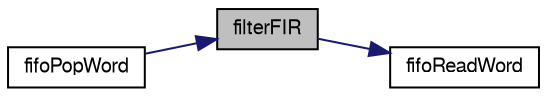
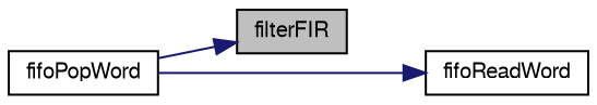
  digraph {
    rankdir=LR
    node [color=black fillcolor=white fontname=FreeSans fontsize=10 shape=record style=filled]
    edge [color=midnightblue fontname=FreeSans fontsize=10 labelfontname=FreeSans labelfontsize=10 style=solid]
    n1 [fillcolor=grey75 fontcolor=black height=0.2 label=filterFIR width=0.4]
    n2 [height=0.2 label=fifoReadWord width=0.4]
    n3 [height=0.2 label=fifoPopWord width=0.4]
-   n1 -> n2
+   n3 -> n2
    n3 -> n1
  }
